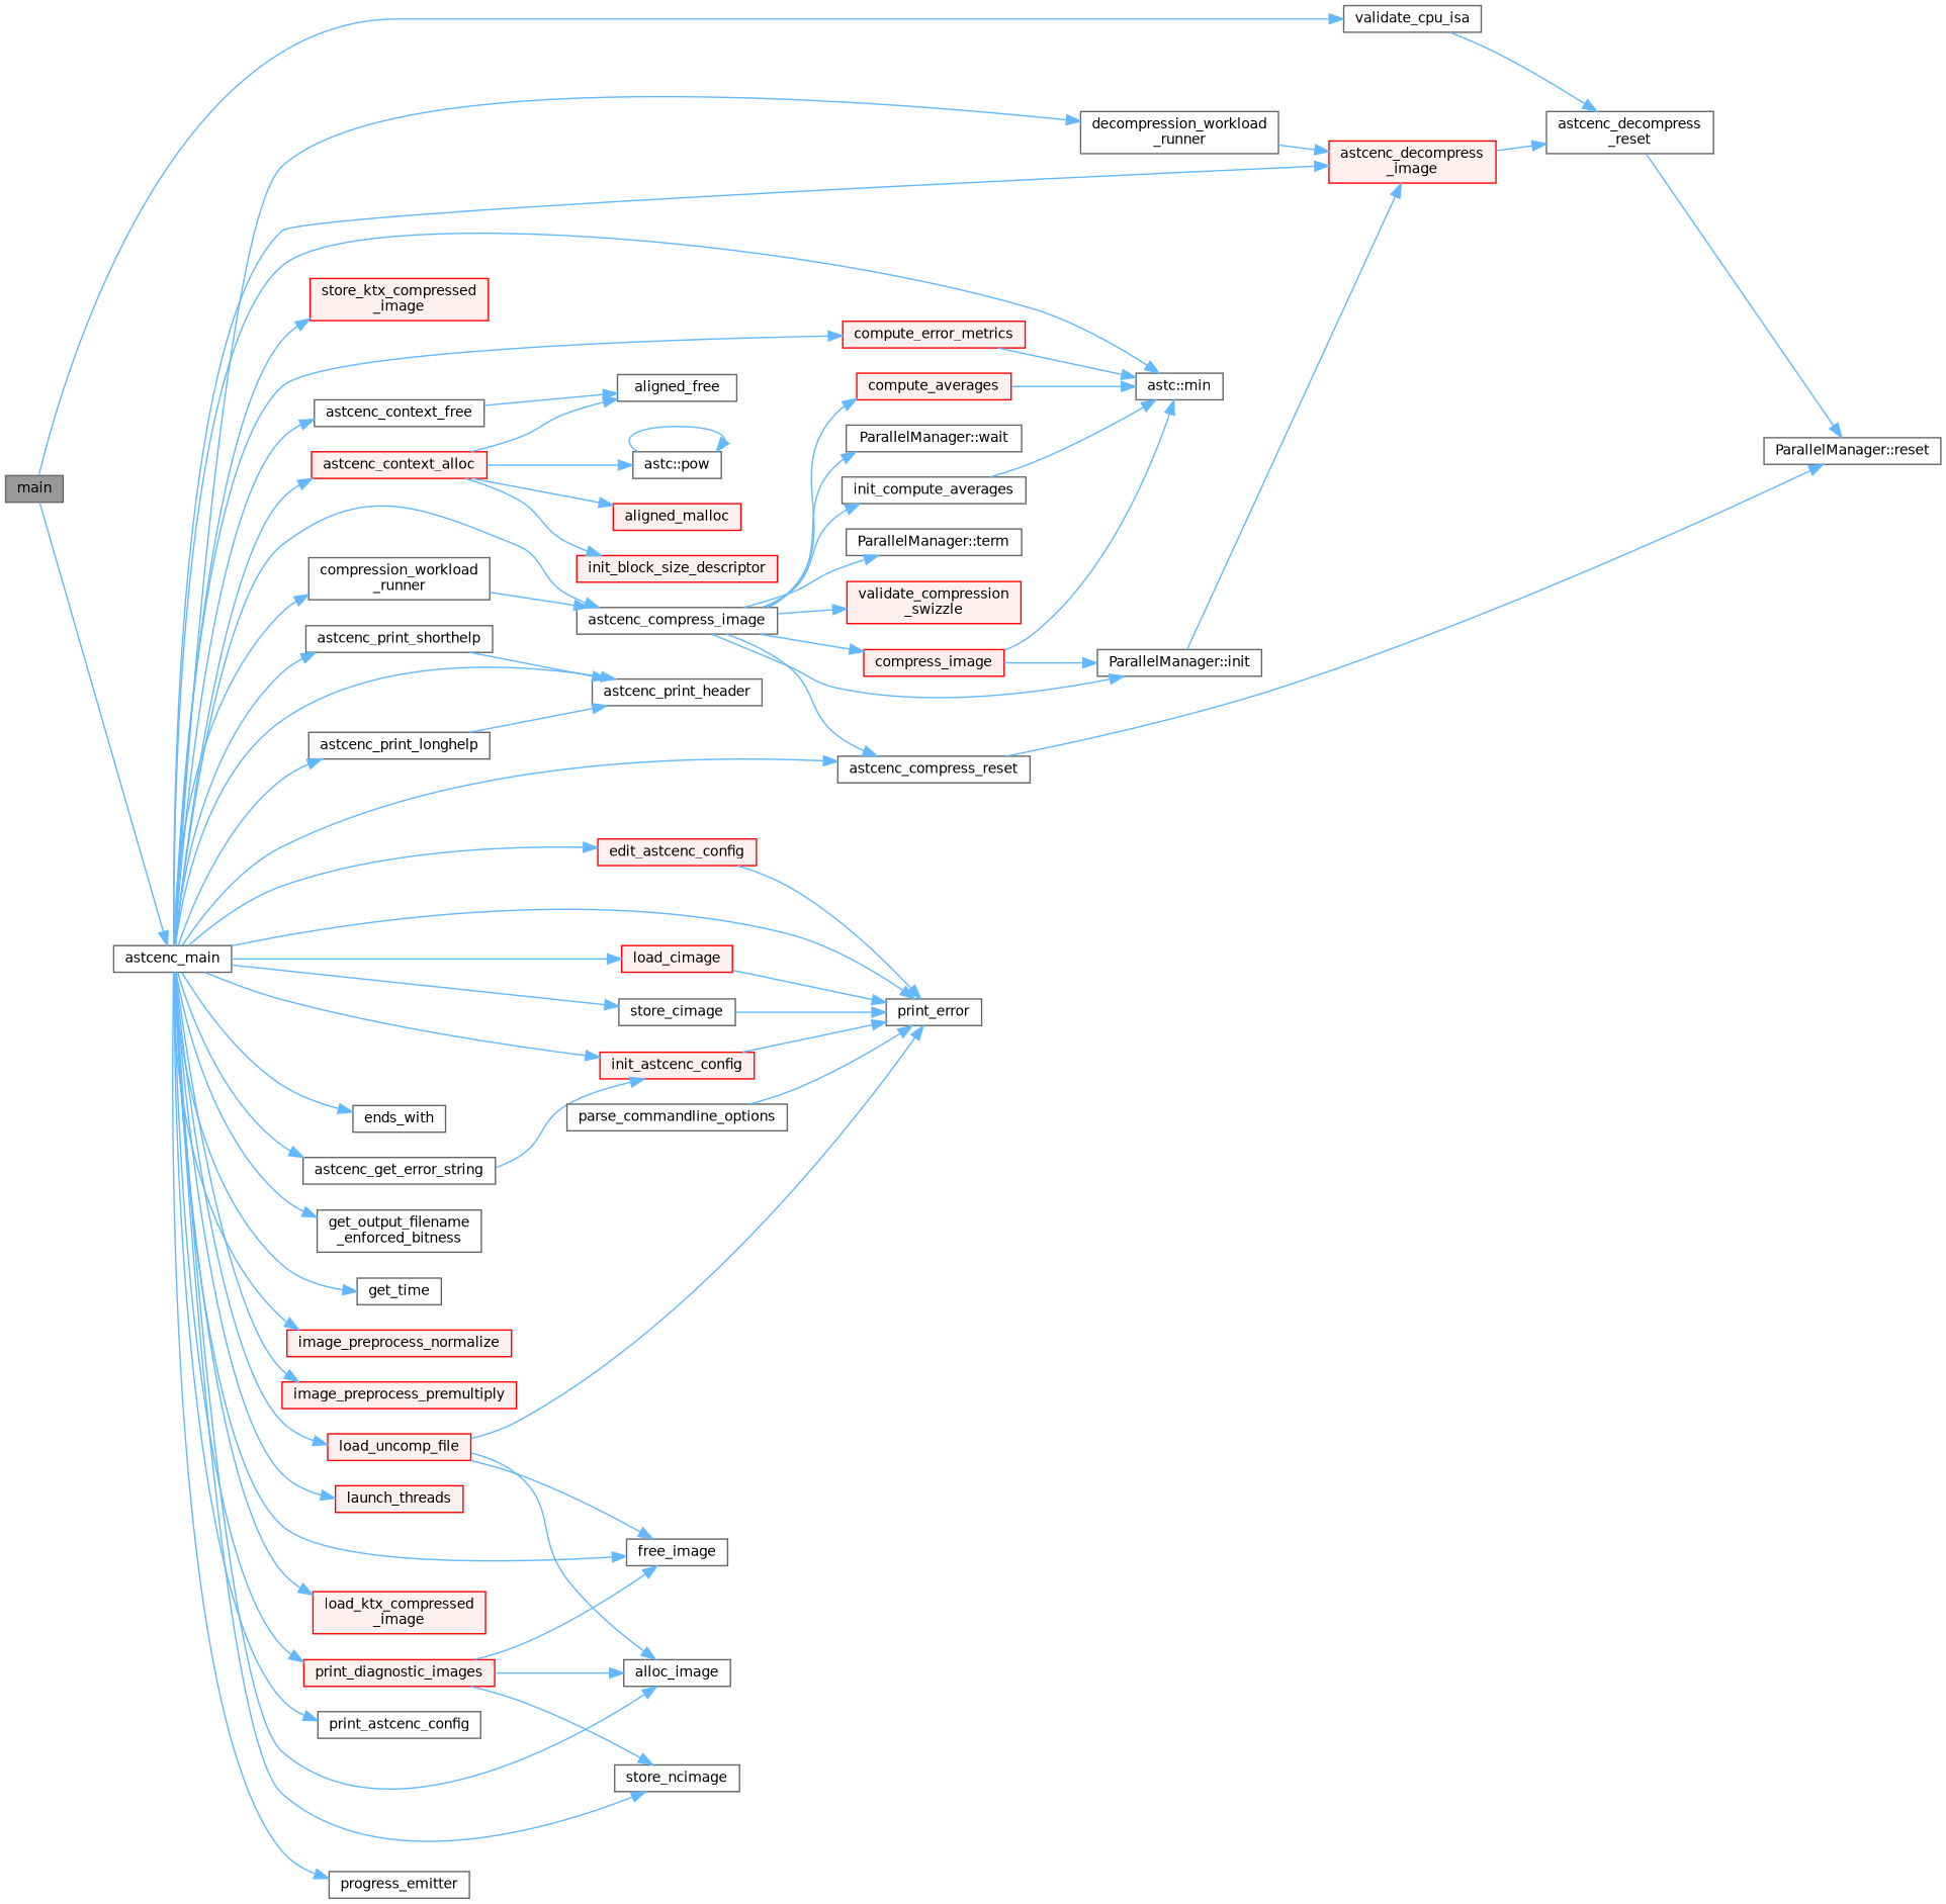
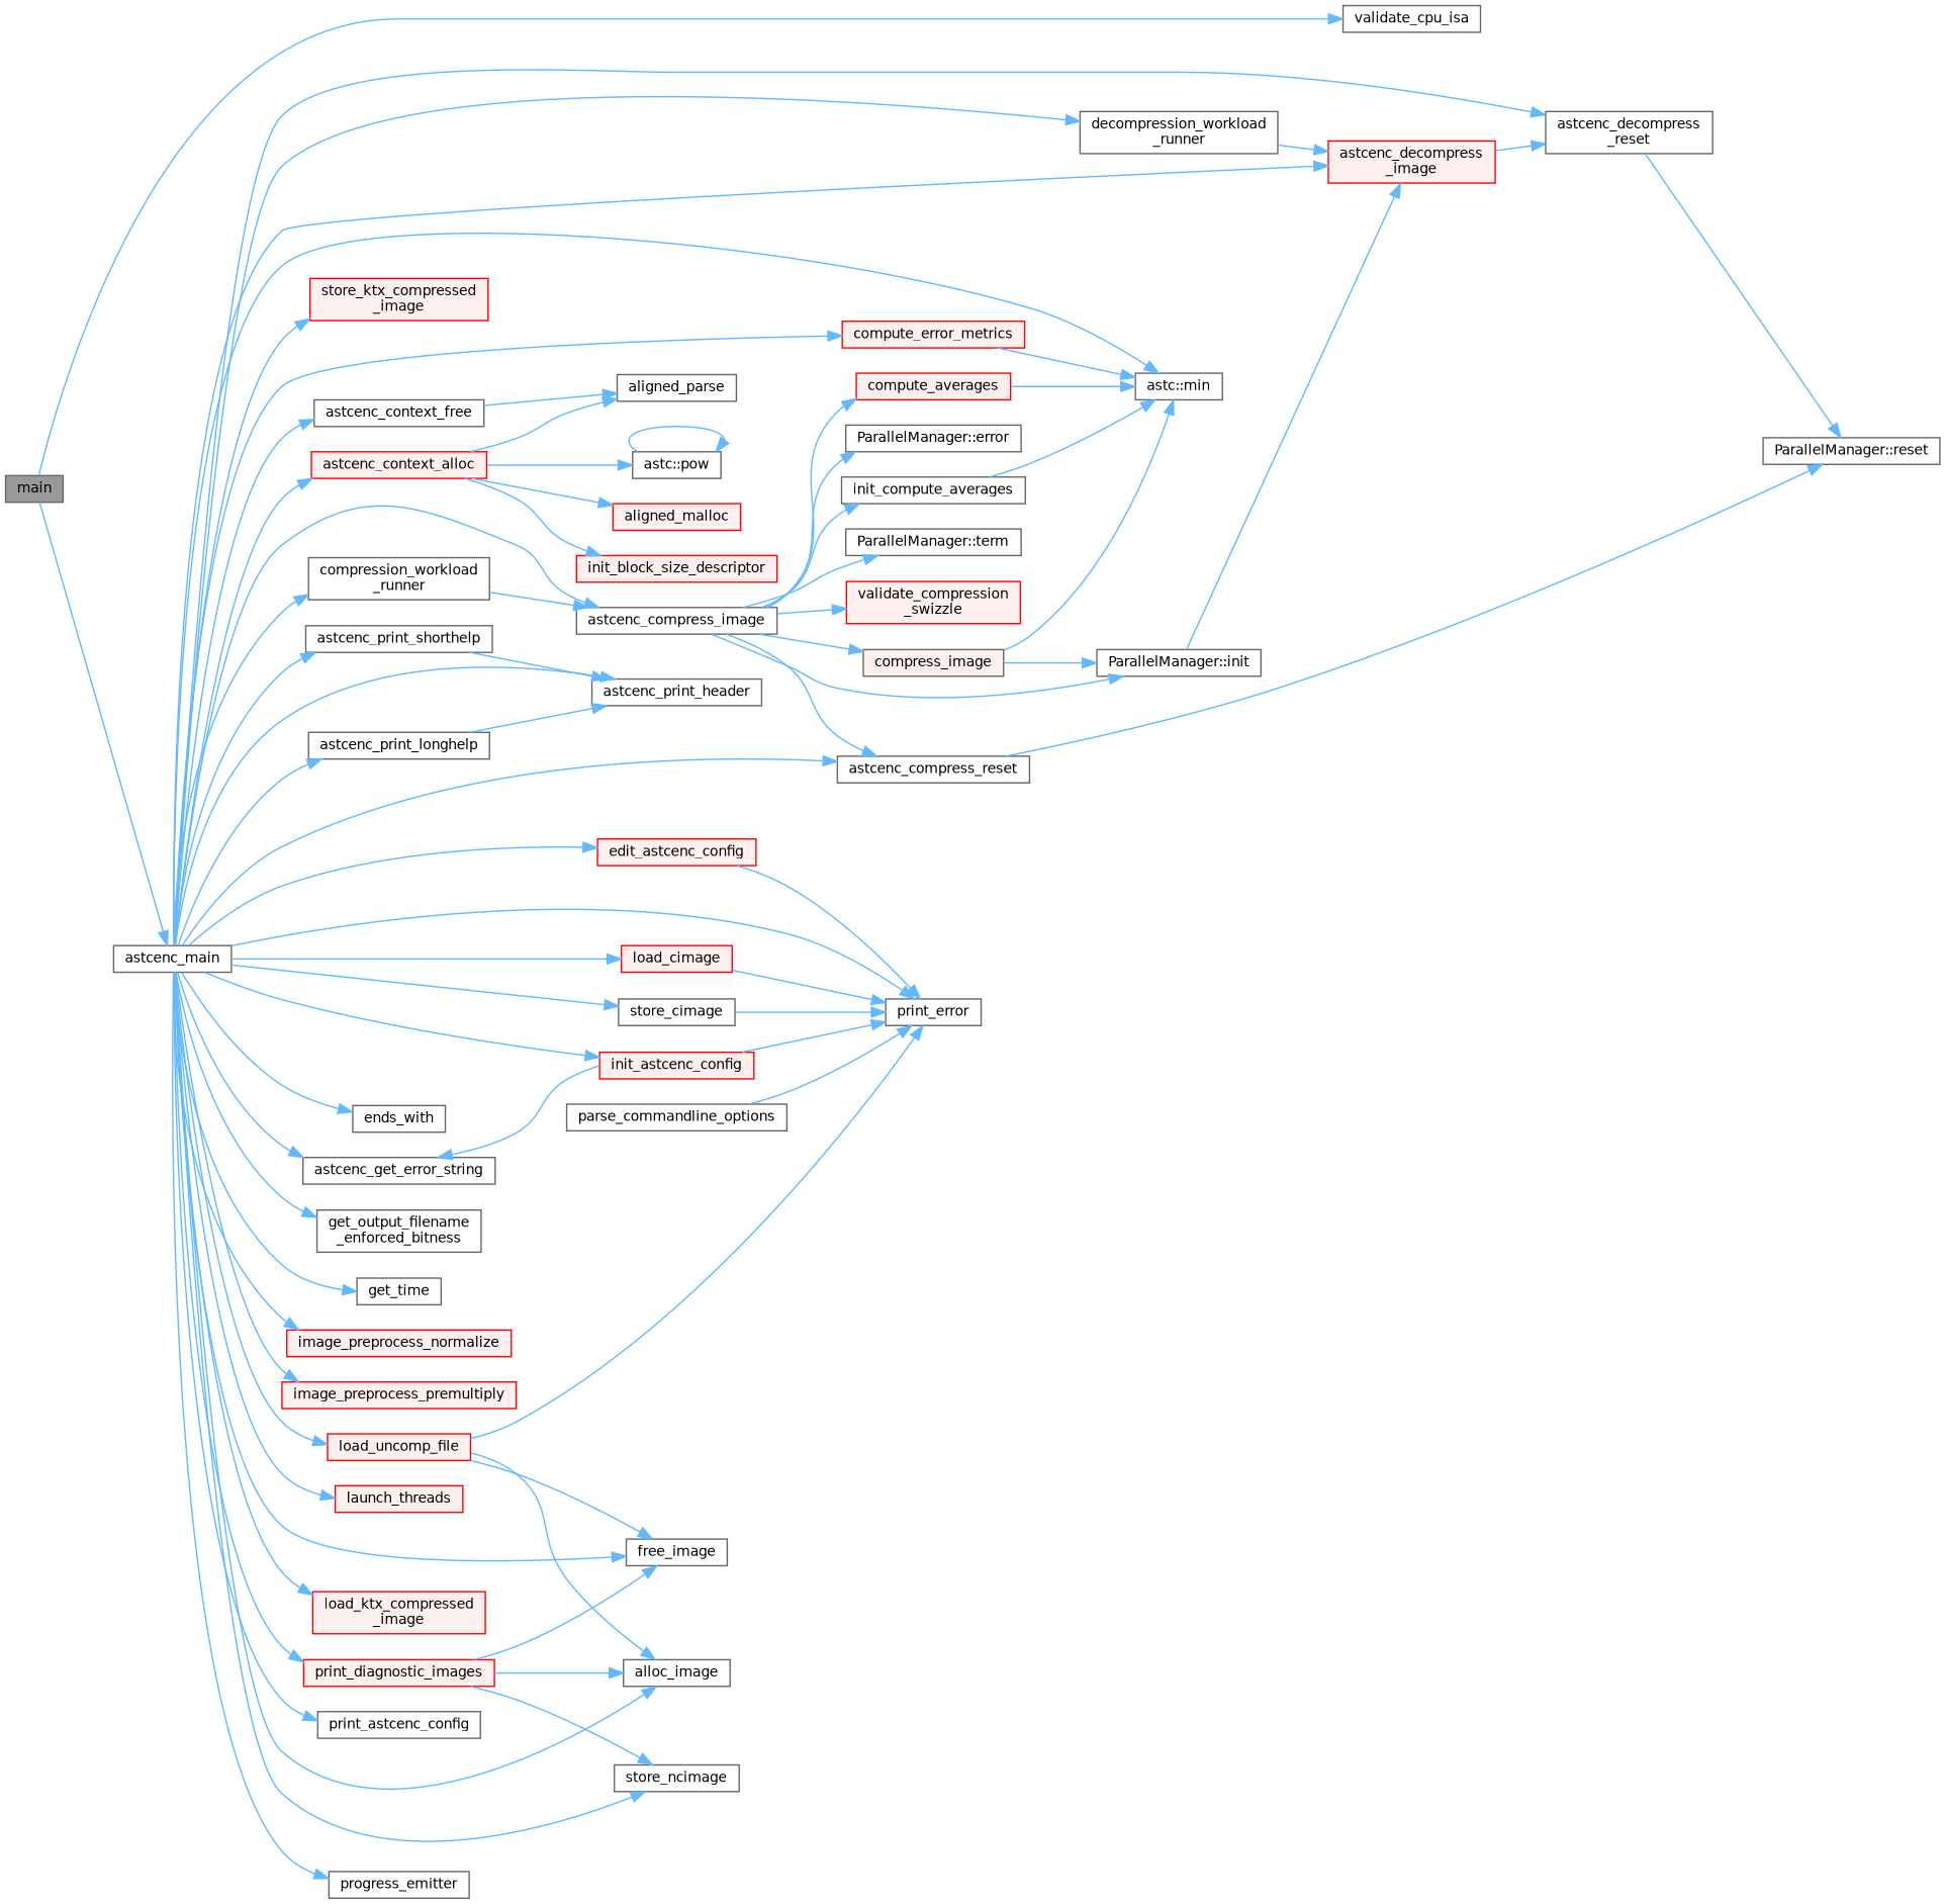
  digraph {
    rankdir=LR
    node [color=grey40 fillcolor=white fontname=Helvetica fontsize=10 shape=box style=filled]
    edge [color=steelblue1 fontname=Helvetica fontsize=10 labelfontname=Helvetica labelfontsize=10 style=solid]
    n1 [color=gray40 fillcolor=grey60 fontcolor=black height=0.2 label=main width=0.4]
    n2 [height=0.2 label=astcenc_main width=0.4]
    n3 [height=0.2 label=validate_cpu_isa width=0.4]
    n4 [height=0.2 label=alloc_image width=0.4]
    n5 [height=0.2 label=astcenc_compress_image width=0.4]
    n6 [height=0.2 label=astcenc_compress_reset width=0.4]
    n7 [height=0.2 label="astc::min" width=0.4]
    n8 [color=red fillcolor="#FFF0F0" height=0.2 label=astcenc_context_alloc width=0.4]
    n9 [height=0.2 label=astcenc_context_free width=0.4]
    n10 [color=red fillcolor="#FFF0F0" height=0.2 label="astcenc_decompress\l_image" width=0.4]
    n11 [height=0.2 label="astcenc_decompress\l_reset" width=0.4]
    n12 [height=0.2 label=astcenc_get_error_string width=0.4]
    n13 [height=0.2 label=astcenc_print_header width=0.4]
    n14 [height=0.2 label=astcenc_print_longhelp width=0.4]
    n15 [height=0.2 label=astcenc_print_shorthelp width=0.4]
    n16 [height=0.2 label="compression_workload\l_runner" width=0.4]
    n17 [color=red fillcolor="#FFF0F0" height=0.2 label=compute_error_metrics width=0.4]
    n18 [height=0.2 label="decompression_workload\l_runner" width=0.4]
    n19 [color=red fillcolor="#FFF0F0" height=0.2 label=edit_astcenc_config width=0.4]
    n20 [height=0.2 label=print_error width=0.4]
    n21 [height=0.2 label=ends_with width=0.4]
    n22 [height=0.2 label=free_image width=0.4]
    n23 [height=0.2 label="get_output_filename\l_enforced_bitness" width=0.4]
    n24 [height=0.2 label=get_time width=0.4]
    n25 [color=red fillcolor="#FFF0F0" height=0.2 label=image_preprocess_normalize width=0.4]
    n26 [color=red fillcolor="#FFF0F0" height=0.2 label=image_preprocess_premultiply width=0.4]
    n27 [color=red fillcolor="#FFF0F0" height=0.2 label=init_astcenc_config width=0.4]
    n28 [color=red fillcolor="#FFF0F0" height=0.2 label=launch_threads width=0.4]
    n29 [color=red fillcolor="#FFF0F0" height=0.2 label=load_cimage width=0.4]
    n30 [color=red fillcolor="#FFF0F0" height=0.2 label="load_ktx_compressed\l_image" width=0.4]
    n31 [color=red fillcolor="#FFF0F0" height=0.2 label=load_uncomp_file width=0.4]
    n32 [height=0.2 label=print_astcenc_config width=0.4]
    n33 [color=red fillcolor="#FFF0F0" height=0.2 label=print_diagnostic_images width=0.4]
    n34 [height=0.2 label=store_ncimage width=0.4]
    n35 [height=0.2 label=progress_emitter width=0.4]
    n36 [height=0.2 label=store_cimage width=0.4]
    n37 [color=red fillcolor="#FFF0F0" height=0.2 label="store_ktx_compressed\l_image" width=0.4]
-   n38 [color=red fillcolor="#FFF0F0" height=0.2 label=compress_image width=0.4]
+   n38 [fillcolor="#FFF0F0" height=0.2 label=compress_image width=0.4]
    n39 [height=0.2 label="ParallelManager::init" width=0.4]
    n40 [color=red fillcolor="#FFF0F0" height=0.2 label=compute_averages width=0.4]
    n41 [height=0.2 label=init_compute_averages width=0.4]
    n42 [height=0.2 label="ParallelManager::term" width=0.4]
    n43 [color=red fillcolor="#FFF0F0" height=0.2 label="validate_compression\l_swizzle" width=0.4]
-   n44 [height=0.2 label="ParallelManager::wait" width=0.4]
+   n44 [height=0.2 label="ParallelManager::error" width=0.4]
    n45 [height=0.2 label="ParallelManager::reset" width=0.4]
-   n46 [height=0.2 label=aligned_free width=0.4]
+   n46 [height=0.2 label=aligned_parse width=0.4]
    n47 [color=red fillcolor="#FFF0F0" height=0.2 label=aligned_malloc width=0.4]
    n48 [color=red fillcolor="#FFF0F0" height=0.2 label=init_block_size_descriptor width=0.4]
    n49 [height=0.2 label="astc::pow" width=0.4]
    n50 [height=0.2 label=parse_commandline_options width=0.4]
    n1 -> n2
    n1 -> n3
    n2 -> n4
    n2 -> n5
    n2 -> n6
    n2 -> n7
    n2 -> n8
    n2 -> n9
    n2 -> n10
-   n3 -> n11
+   n2 -> n11
    n2 -> n12
    n2 -> n13
    n2 -> n14
    n2 -> n15
    n2 -> n16
    n2 -> n17
    n2 -> n18
    n2 -> n19
    n2 -> n20
    n2 -> n21
    n2 -> n22
    n2 -> n23
    n2 -> n24
    n2 -> n25
    n2 -> n26
    n2 -> n27
    n2 -> n28
    n2 -> n29
    n2 -> n30
    n2 -> n31
    n2 -> n32
    n2 -> n33
    n2 -> n34
    n2 -> n35
    n2 -> n36
    n2 -> n37
    n5 -> n6
    n5 -> n38
    n5 -> n39
    n5 -> n40
    n5 -> n41
    n5 -> n42
    n5 -> n43
    n5 -> n44
    n6 -> n45
    n8 -> n46
    n8 -> n47
    n8 -> n48
    n8 -> n49
    n9 -> n46
    n10 -> n11
    n11 -> n45
    n14 -> n13
    n15 -> n13
    n16 -> n5
    n17 -> n7
    n18 -> n10
    n19 -> n20
-   n12 -> n27
+   n27 -> n12
    n27 -> n20
    n29 -> n20
    n31 -> n4
    n31 -> n20
    n31 -> n22
    n33 -> n4
    n33 -> n22
    n33 -> n34
    n36 -> n20
    n38 -> n7
    n38 -> n39
    n39 -> n10
    n40 -> n7
    n41 -> n7
    n49 -> n49
    n50 -> n20
  }
